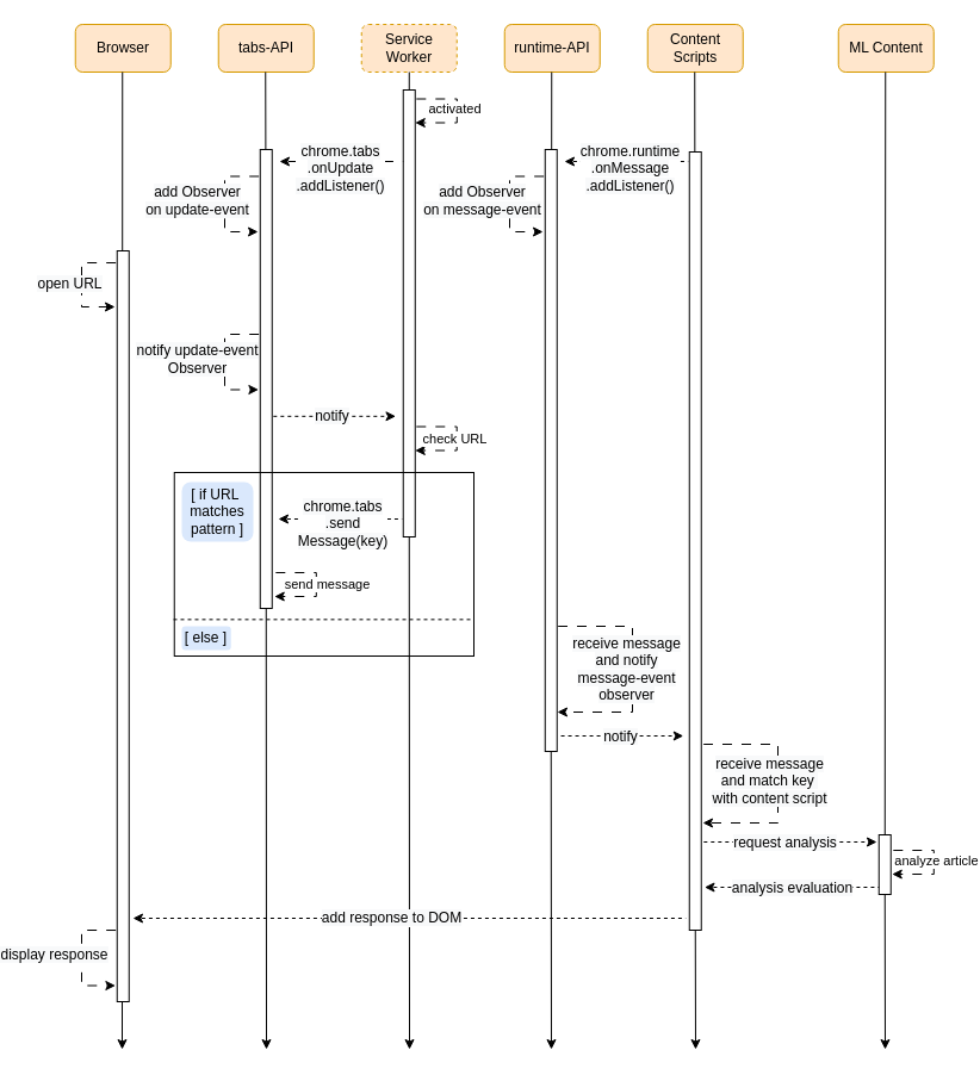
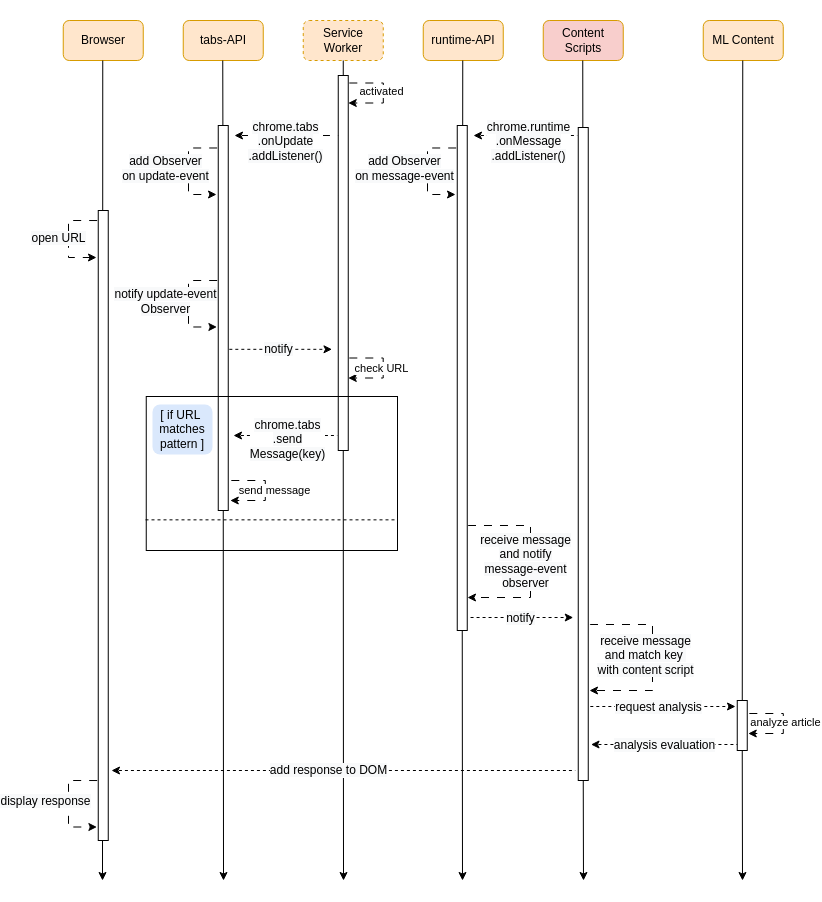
  <mxCell id="0" />
  <mxCell id="1" parent="0" />
  <mxCell id="2" value="Browser" style="rounded=1;whiteSpace=wrap;html=1;fillColor=#ffe6cc;strokeColor=#d79b00;" parent="1" vertex="1"><mxGeometry x="20.75" y="20" width="80" height="40" as="geometry" /></mxCell>
  <mxCell id="3" value="tabs-API" style="rounded=1;whiteSpace=wrap;html=1;fillColor=#ffe6cc;strokeColor=#d79b00;" parent="1" vertex="1"><mxGeometry x="140.75" y="20" width="80" height="40" as="geometry" /></mxCell>
  <mxCell id="4" value="Service Worker" style="rounded=1;whiteSpace=wrap;html=1;fillColor=#ffe6cc;strokeColor=#d79b00;dashed=1;" parent="1" vertex="1"><mxGeometry x="260.75" y="20" width="80" height="40" as="geometry" /></mxCell>
  <mxCell id="5" value="runtime-API" style="rounded=1;whiteSpace=wrap;html=1;fillColor=#ffe6cc;strokeColor=#d79b00;" parent="1" vertex="1"><mxGeometry x="380.75" y="20" width="80" height="40" as="geometry" /></mxCell>
- <mxCell id="6" value="Content Scripts" style="rounded=1;whiteSpace=wrap;html=1;fillColor=#ffe6cc;strokeColor=#d79b00;" parent="1" vertex="1"><mxGeometry x="500.75" y="20" width="80" height="40" as="geometry" /></mxCell>
+ <mxCell id="6" value="Content Scripts" style="rounded=1;whiteSpace=wrap;html=1;fillColor=#f8cecc;strokeColor=#d79b00;" parent="1" vertex="1"><mxGeometry x="500.75" y="20" width="80" height="40" as="geometry" /></mxCell>
  <mxCell id="7" value="ML Content" style="rounded=1;whiteSpace=wrap;html=1;fillColor=#ffe6cc;strokeColor=#d79b00;" parent="1" vertex="1"><mxGeometry x="660.75" y="20" width="80" height="40" as="geometry" /></mxCell>
  <mxCell id="8" value="" style="endArrow=none;html=1;rounded=0;entryX=0.5;entryY=1;entryDx=0;entryDy=0;startArrow=none;startFill=1;" parent="1" source="14" target="4" edge="1"><mxGeometry width="50" height="50" relative="1" as="geometry"><mxPoint x="301" y="600" as="sourcePoint" /><mxPoint x="492" y="280" as="targetPoint" /></mxGeometry></mxCell>
  <mxCell id="9" value="" style="endArrow=none;html=1;rounded=0;entryX=0.5;entryY=1;entryDx=0;entryDy=0;startArrow=classic;startFill=1;flowAnimation=0;orthogonal=0;comic=0;" parent="1" edge="1"><mxGeometry width="50" height="50" relative="1" as="geometry"><mxPoint x="60" y="880" as="sourcePoint" /><mxPoint x="60.25" y="60" as="targetPoint" /></mxGeometry></mxCell>
  <mxCell id="10" value="" style="endArrow=none;html=1;rounded=0;entryX=0.5;entryY=1;entryDx=0;entryDy=0;startArrow=none;startFill=1;" parent="1" source="18" edge="1"><mxGeometry width="50" height="50" relative="1" as="geometry"><mxPoint x="180.5" y="600" as="sourcePoint" /><mxPoint x="180.25" y="60" as="targetPoint" /></mxGeometry></mxCell>
  <mxCell id="11" value="" style="endArrow=none;html=1;rounded=0;entryX=0.5;entryY=1;entryDx=0;entryDy=0;startArrow=none;startFill=1;flowAnimation=0;" parent="1" edge="1"><mxGeometry width="50" height="50" relative="1" as="geometry"><mxPoint x="419.805" y="517" as="sourcePoint" /><mxPoint x="420.25" y="60" as="targetPoint" /></mxGeometry></mxCell>
  <mxCell id="12" value="" style="endArrow=none;html=1;rounded=0;entryX=0.5;entryY=1;entryDx=0;entryDy=0;startArrow=none;startFill=1;" parent="1" source="49" edge="1"><mxGeometry width="50" height="50" relative="1" as="geometry"><mxPoint x="540" y="760" as="sourcePoint" /><mxPoint x="540.25" y="60" as="targetPoint" /></mxGeometry></mxCell>
  <mxCell id="13" value="" style="endArrow=none;html=1;rounded=0;entryX=0.5;entryY=1;entryDx=0;entryDy=0;startArrow=none;startFill=1;" parent="1" source="53" edge="1"><mxGeometry width="50" height="50" relative="1" as="geometry"><mxPoint x="700" y="840" as="sourcePoint" /><mxPoint x="700.25" y="60" as="targetPoint" /></mxGeometry></mxCell>
  <mxCell id="14" value="" style="rounded=0;whiteSpace=wrap;html=1;" parent="1" vertex="1"><mxGeometry x="295.75" y="75" width="10" height="375" as="geometry" /></mxCell>
  <mxCell id="15" value="" style="endArrow=none;html=1;rounded=0;entryX=0.5;entryY=1;entryDx=0;entryDy=0;startArrow=classic;startFill=1;" parent="1" target="14" edge="1"><mxGeometry width="50" height="50" relative="1" as="geometry"><mxPoint x="301" y="880" as="sourcePoint" /><mxPoint x="300.75" y="60" as="targetPoint" /></mxGeometry></mxCell>
  <mxCell id="16" value="" style="endArrow=classic;html=1;rounded=0;edgeStyle=orthogonalEdgeStyle;startArrow=none;startFill=0;endFill=1;flowAnimation=1;" parent="1" edge="1"><mxGeometry width="50" height="50" relative="1" as="geometry"><mxPoint x="305.75" y="82.5" as="sourcePoint" /><mxPoint x="305.75" y="102.5" as="targetPoint" /><Array as="points"><mxPoint x="340.75" y="82.5" /></Array></mxGeometry></mxCell>
  <mxCell id="17" value="activated" style="edgeLabel;html=1;align=center;verticalAlign=middle;resizable=0;points=[];" parent="16" vertex="1" connectable="0"><mxGeometry x="-0.047" y="-2" relative="1" as="geometry"><mxPoint as="offset" /></mxGeometry></mxCell>
  <mxCell id="18" value="" style="rounded=0;whiteSpace=wrap;html=1;" parent="1" vertex="1"><mxGeometry x="175.75" y="125" width="10" height="385" as="geometry" /></mxCell>
  <mxCell id="19" value="" style="endArrow=none;html=1;rounded=0;entryX=0.5;entryY=1;entryDx=0;entryDy=0;startArrow=classic;startFill=1;" parent="1" target="18" edge="1"><mxGeometry width="50" height="50" relative="1" as="geometry"><mxPoint x="181" y="880" as="sourcePoint" /><mxPoint x="180.25" y="60" as="targetPoint" /></mxGeometry></mxCell>
  <mxCell id="20" value="" style="endArrow=none;html=1;rounded=0;startArrow=classic;startFill=1;flowAnimation=1;" parent="1" edge="1"><mxGeometry width="50" height="50" relative="1" as="geometry"><mxPoint x="192" y="135" as="sourcePoint" /><mxPoint x="295.75" y="135" as="targetPoint" /></mxGeometry></mxCell>
  <mxCell id="21" value="&lt;span style=&quot;font-size: 12px ; background-color: rgb(248 , 249 , 250)&quot;&gt;chrome.tabs&lt;/span&gt;&lt;br style=&quot;font-size: 12px ; background-color: rgb(248 , 249 , 250)&quot;&gt;&lt;span style=&quot;font-size: 12px ; background-color: rgb(248 , 249 , 250)&quot;&gt;.onUpdate&lt;/span&gt;&lt;br style=&quot;font-size: 12px ; background-color: rgb(248 , 249 , 250)&quot;&gt;&lt;span style=&quot;font-size: 12px ; background-color: rgb(248 , 249 , 250)&quot;&gt;.addListener()&lt;/span&gt;" style="edgeLabel;html=1;align=center;verticalAlign=middle;resizable=0;points=[];" parent="20" vertex="1" connectable="0"><mxGeometry x="-0.105" y="1" relative="1" as="geometry"><mxPoint x="4" y="6" as="offset" /></mxGeometry></mxCell>
  <mxCell id="22" value="" style="endArrow=classic;html=1;rounded=0;edgeStyle=orthogonalEdgeStyle;startArrow=none;startFill=0;endFill=1;flowAnimation=1;" parent="1" edge="1"><mxGeometry width="50" height="50" relative="1" as="geometry"><mxPoint x="175.75" y="147.49" as="sourcePoint" /><mxPoint x="174" y="194" as="targetPoint" /><Array as="points"><mxPoint x="146" y="147" /><mxPoint x="146" y="194" /></Array></mxGeometry></mxCell>
  <mxCell id="23" value="&lt;span style=&quot;font-size: 12px ; background-color: rgb(248 , 249 , 250)&quot;&gt;add Observer &lt;br&gt;on update-event&lt;/span&gt;" style="edgeLabel;html=1;align=center;verticalAlign=middle;resizable=0;points=[];" parent="22" vertex="1" connectable="0"><mxGeometry x="-0.047" y="-2" relative="1" as="geometry"><mxPoint x="-22" as="offset" /></mxGeometry></mxCell>
  <mxCell id="24" value="" style="rounded=0;whiteSpace=wrap;html=1;" parent="1" vertex="1"><mxGeometry x="414.75" y="125" width="10" height="505" as="geometry" /></mxCell>
  <mxCell id="25" value="" style="endArrow=none;html=1;rounded=0;startArrow=classic;startFill=1;dashed=1;flowAnimation=1;" parent="1" edge="1"><mxGeometry width="50" height="50" relative="1" as="geometry"><mxPoint x="431" y="135" as="sourcePoint" /><mxPoint x="534.75" y="135" as="targetPoint" /></mxGeometry></mxCell>
  <mxCell id="26" value="&lt;span style=&quot;font-size: 12px ; background-color: rgb(248 , 249 , 250)&quot;&gt;chrome.runtime&lt;/span&gt;&lt;br style=&quot;font-size: 12px ; background-color: rgb(248 , 249 , 250)&quot;&gt;&lt;span style=&quot;font-size: 12px ; background-color: rgb(248 , 249 , 250)&quot;&gt;.onMessage&lt;/span&gt;&lt;br style=&quot;font-size: 12px ; background-color: rgb(248 , 249 , 250)&quot;&gt;&lt;span style=&quot;font-size: 12px ; background-color: rgb(248 , 249 , 250)&quot;&gt;.addListener()&lt;/span&gt;" style="edgeLabel;html=1;align=center;verticalAlign=middle;resizable=0;points=[];" parent="25" vertex="1" connectable="0"><mxGeometry x="-0.105" y="1" relative="1" as="geometry"><mxPoint x="8" y="6" as="offset" /></mxGeometry></mxCell>
  <mxCell id="27" value="" style="endArrow=classic;html=1;rounded=0;edgeStyle=orthogonalEdgeStyle;startArrow=none;startFill=0;endFill=1;flowAnimation=1;" parent="1" edge="1"><mxGeometry width="50" height="50" relative="1" as="geometry"><mxPoint x="414.75" y="147.49" as="sourcePoint" /><mxPoint x="413" y="194" as="targetPoint" /><Array as="points"><mxPoint x="385" y="148" /><mxPoint x="385" y="194" /></Array></mxGeometry></mxCell>
  <mxCell id="28" value="&lt;span style=&quot;font-size: 12px ; background-color: rgb(248 , 249 , 250)&quot;&gt;add Observer &lt;br&gt;on message-event&lt;/span&gt;" style="edgeLabel;html=1;align=center;verticalAlign=middle;resizable=0;points=[];" parent="27" vertex="1" connectable="0"><mxGeometry x="-0.047" y="-2" relative="1" as="geometry"><mxPoint x="-22" as="offset" /></mxGeometry></mxCell>
  <mxCell id="29" value="" style="rounded=0;whiteSpace=wrap;html=1;" parent="1" vertex="1"><mxGeometry x="55.75" y="210" width="10" height="630" as="geometry" /></mxCell>
  <mxCell id="30" value="" style="endArrow=classic;html=1;rounded=0;edgeStyle=orthogonalEdgeStyle;startArrow=none;startFill=0;endFill=1;flowAnimation=1;" parent="1" edge="1"><mxGeometry width="50" height="50" relative="1" as="geometry"><mxPoint x="55.75" y="220.04" as="sourcePoint" /><mxPoint x="54" y="257" as="targetPoint" /><Array as="points"><mxPoint x="26" y="220" /><mxPoint x="26" y="257" /></Array></mxGeometry></mxCell>
  <mxCell id="31" value="&lt;span style=&quot;font-size: 12px ; background-color: rgb(248 , 249 , 250)&quot;&gt;open URL&lt;/span&gt;" style="edgeLabel;html=1;align=center;verticalAlign=middle;resizable=0;points=[];" parent="30" vertex="1" connectable="0"><mxGeometry x="-0.047" y="-2" relative="1" as="geometry"><mxPoint x="-9" y="2" as="offset" /></mxGeometry></mxCell>
  <mxCell id="32" value="" style="endArrow=classic;html=1;rounded=0;edgeStyle=orthogonalEdgeStyle;startArrow=none;startFill=0;endFill=1;entryX=-0.135;entryY=0.726;entryDx=0;entryDy=0;entryPerimeter=0;flowAnimation=1;" parent="1" edge="1"><mxGeometry width="50" height="50" relative="1" as="geometry"><mxPoint x="175.75" y="280" as="sourcePoint" /><mxPoint x="174.4" y="326.48" as="targetPoint" /><Array as="points"><mxPoint x="146" y="280.51" /><mxPoint x="146" y="326.51" /></Array></mxGeometry></mxCell>
  <mxCell id="33" value="&lt;span style=&quot;font-size: 12px ; background-color: rgb(248 , 249 , 250)&quot;&gt;notify update-event &lt;br&gt;Observer&lt;/span&gt;" style="edgeLabel;html=1;align=center;verticalAlign=middle;resizable=0;points=[];" parent="32" vertex="1" connectable="0"><mxGeometry x="-0.047" y="-2" relative="1" as="geometry"><mxPoint x="-22" as="offset" /></mxGeometry></mxCell>
  <mxCell id="34" value="" style="endArrow=classic;html=1;rounded=0;edgeStyle=orthogonalEdgeStyle;startArrow=none;startFill=0;endFill=1;flowAnimation=1;" parent="1" edge="1"><mxGeometry width="50" height="50" relative="1" as="geometry"><mxPoint x="305.74" y="357.5" as="sourcePoint" /><mxPoint x="305.74" y="377.5" as="targetPoint" /><Array as="points"><mxPoint x="340.74" y="357.5" /></Array></mxGeometry></mxCell>
  <mxCell id="35" value="check URL" style="edgeLabel;html=1;align=center;verticalAlign=middle;resizable=0;points=[];" parent="34" vertex="1" connectable="0"><mxGeometry x="-0.047" y="-2" relative="1" as="geometry"><mxPoint y="2" as="offset" /></mxGeometry></mxCell>
  <mxCell id="36" value="" style="endArrow=classic;html=1;rounded=0;startArrow=none;startFill=0;endFill=1;dashed=1;flowAnimation=1;" parent="1" edge="1"><mxGeometry width="50" height="50" relative="1" as="geometry"><mxPoint x="185.75" y="348.82" as="sourcePoint" /><mxPoint x="289.5" y="348.82" as="targetPoint" /></mxGeometry></mxCell>
  <mxCell id="37" value="&lt;span style=&quot;font-size: 12px ; background-color: rgb(248 , 249 , 250)&quot;&gt;notify&lt;/span&gt;" style="edgeLabel;html=1;align=center;verticalAlign=middle;resizable=0;points=[];" parent="36" vertex="1" connectable="0"><mxGeometry x="-0.105" y="1" relative="1" as="geometry"><mxPoint x="4" y="1" as="offset" /></mxGeometry></mxCell>
  <mxCell id="38" value="" style="endArrow=none;html=1;rounded=0;startArrow=classic;startFill=1;dashed=1;flowAnimation=1;" parent="1" edge="1"><mxGeometry width="50" height="50" relative="1" as="geometry"><mxPoint x="191" y="435" as="sourcePoint" /><mxPoint x="294.75" y="435" as="targetPoint" /></mxGeometry></mxCell>
  <mxCell id="39" value="&lt;span style=&quot;font-size: 12px ; background-color: rgb(248 , 249 , 250)&quot;&gt;chrome.tabs&lt;/span&gt;&lt;br style=&quot;font-size: 12px ; background-color: rgb(248 , 249 , 250)&quot;&gt;&lt;span style=&quot;font-size: 12px ; background-color: rgb(248 , 249 , 250)&quot;&gt;.send&lt;br&gt;Message(key)&lt;/span&gt;" style="edgeLabel;html=1;align=center;verticalAlign=middle;resizable=0;points=[];" parent="38" vertex="1" connectable="0"><mxGeometry x="-0.105" y="1" relative="1" as="geometry"><mxPoint x="7" y="4" as="offset" /></mxGeometry></mxCell>
  <mxCell id="40" value="" style="rounded=0;whiteSpace=wrap;html=1;fillColor=none;" parent="1" vertex="1"><mxGeometry x="103.75" y="396" width="251.25" height="154" as="geometry" /></mxCell>
  <mxCell id="41" value="" style="endArrow=none;dashed=1;html=1;rounded=0;exitX=-0.003;exitY=0.801;exitDx=0;exitDy=0;entryX=0.998;entryY=0.801;entryDx=0;entryDy=0;exitPerimeter=0;entryPerimeter=0;" parent="1" source="40" target="40" edge="1"><mxGeometry width="50" height="50" relative="1" as="geometry"><mxPoint x="162" y="540" as="sourcePoint" /><mxPoint x="212" y="490" as="targetPoint" /><Array as="points" /></mxGeometry></mxCell>
  <mxCell id="42" value="" style="endArrow=classic;html=1;rounded=0;edgeStyle=orthogonalEdgeStyle;startArrow=none;startFill=0;endFill=1;flowAnimation=1;" parent="1" edge="1"><mxGeometry width="50" height="50" relative="1" as="geometry"><mxPoint x="187.75" y="480" as="sourcePoint" /><mxPoint x="187.75" y="500" as="targetPoint" /><Array as="points"><mxPoint x="222.75" y="480" /></Array></mxGeometry></mxCell>
  <mxCell id="43" value="send message" style="edgeLabel;html=1;align=center;verticalAlign=middle;resizable=0;points=[];" parent="42" vertex="1" connectable="0"><mxGeometry x="-0.047" y="-2" relative="1" as="geometry"><mxPoint x="11" y="2" as="offset" /></mxGeometry></mxCell>
  <mxCell id="44" value="" style="endArrow=classic;html=1;rounded=0;edgeStyle=orthogonalEdgeStyle;startArrow=none;startFill=0;endFill=1;exitX=1.092;exitY=0.082;exitDx=0;exitDy=0;exitPerimeter=0;flowAnimation=1;" parent="1" edge="1"><mxGeometry width="50" height="50" relative="1" as="geometry"><mxPoint x="425.67" y="526.266" as="sourcePoint" /><mxPoint x="425" y="597" as="targetPoint" /><Array as="points"><mxPoint x="488" y="525" /><mxPoint x="488" y="597" /><mxPoint x="425" y="597" /></Array></mxGeometry></mxCell>
  <mxCell id="45" value="&lt;span style=&quot;font-size: 12px ; background-color: rgb(248 , 249 , 250)&quot;&gt;receive message &lt;br&gt;and notify &lt;br&gt;message-event &lt;br&gt;observer&lt;/span&gt;" style="edgeLabel;html=1;align=center;verticalAlign=middle;resizable=0;points=[];" parent="44" vertex="1" connectable="0"><mxGeometry x="-0.047" y="-2" relative="1" as="geometry"><mxPoint x="-4" y="4" as="offset" /></mxGeometry></mxCell>
  <mxCell id="46" value="" style="endArrow=none;html=1;rounded=0;entryX=0.5;entryY=1;entryDx=0;entryDy=0;startArrow=classic;startFill=1;" parent="1" edge="1"><mxGeometry width="50" height="50" relative="1" as="geometry"><mxPoint x="420" y="880" as="sourcePoint" /><mxPoint x="419.75" y="630" as="targetPoint" /></mxGeometry></mxCell>
  <mxCell id="47" value="" style="endArrow=classic;html=1;rounded=0;startArrow=none;startFill=0;endFill=1;dashed=1;flowAnimation=1;" parent="1" edge="1"><mxGeometry width="50" height="50" relative="1" as="geometry"><mxPoint x="427" y="617" as="sourcePoint" /><mxPoint x="530.75" y="617" as="targetPoint" /></mxGeometry></mxCell>
  <mxCell id="48" value="&lt;span style=&quot;font-size: 12px ; background-color: rgb(248 , 249 , 250)&quot;&gt;notify&lt;/span&gt;" style="edgeLabel;html=1;align=center;verticalAlign=middle;resizable=0;points=[];" parent="47" vertex="1" connectable="0"><mxGeometry x="-0.105" y="1" relative="1" as="geometry"><mxPoint x="4" y="1" as="offset" /></mxGeometry></mxCell>
  <mxCell id="49" value="" style="rounded=0;whiteSpace=wrap;html=1;" parent="1" vertex="1"><mxGeometry x="535.75" y="127" width="10" height="653" as="geometry" /></mxCell>
  <mxCell id="50" value="" style="endArrow=none;html=1;rounded=0;entryX=0.5;entryY=1;entryDx=0;entryDy=0;startArrow=classic;startFill=1;" parent="1" target="49" edge="1"><mxGeometry width="50" height="50" relative="1" as="geometry"><mxPoint x="541" y="880" as="sourcePoint" /><mxPoint x="540.25" y="60" as="targetPoint" /></mxGeometry></mxCell>
  <mxCell id="51" value="" style="endArrow=classic;html=1;rounded=0;edgeStyle=orthogonalEdgeStyle;startArrow=none;startFill=0;endFill=1;exitX=1.092;exitY=0.082;exitDx=0;exitDy=0;exitPerimeter=0;flowAnimation=1;" parent="1" edge="1"><mxGeometry width="50" height="50" relative="1" as="geometry"><mxPoint x="547.67" y="625.266" as="sourcePoint" /><mxPoint x="547" y="690" as="targetPoint" /><Array as="points"><mxPoint x="548" y="624" /><mxPoint x="610" y="624" /><mxPoint x="610" y="690" /></Array></mxGeometry></mxCell>
  <mxCell id="52" value="&lt;span style=&quot;font-size: 12px ; background-color: rgb(248 , 249 , 250)&quot;&gt;receive message &lt;br&gt;and match key&amp;nbsp;&lt;br&gt;with content script&lt;br&gt;&lt;/span&gt;" style="edgeLabel;html=1;align=center;verticalAlign=middle;resizable=0;points=[];" parent="51" vertex="1" connectable="0"><mxGeometry x="-0.047" y="-2" relative="1" as="geometry"><mxPoint x="-6" y="2" as="offset" /></mxGeometry></mxCell>
  <mxCell id="53" value="" style="rounded=0;whiteSpace=wrap;html=1;" parent="1" vertex="1"><mxGeometry x="694.75" y="700" width="10" height="50" as="geometry" /></mxCell>
  <mxCell id="54" value="" style="endArrow=none;html=1;rounded=0;entryX=0.5;entryY=1;entryDx=0;entryDy=0;startArrow=classic;startFill=1;" parent="1" target="53" edge="1"><mxGeometry width="50" height="50" relative="1" as="geometry"><mxPoint x="700" y="880" as="sourcePoint" /><mxPoint x="700.25" y="60" as="targetPoint" /></mxGeometry></mxCell>
  <mxCell id="55" value="" style="endArrow=classic;html=1;rounded=0;edgeStyle=orthogonalEdgeStyle;startArrow=none;startFill=0;endFill=1;flowAnimation=1;" parent="1" edge="1"><mxGeometry width="50" height="50" relative="1" as="geometry"><mxPoint x="705.75" y="713" as="sourcePoint" /><mxPoint x="705.75" y="733" as="targetPoint" /><Array as="points"><mxPoint x="740.75" y="713" /></Array></mxGeometry></mxCell>
  <mxCell id="56" value="analyze article" style="edgeLabel;html=1;align=center;verticalAlign=middle;resizable=0;points=[];" parent="55" vertex="1" connectable="0"><mxGeometry x="-0.047" y="-2" relative="1" as="geometry"><mxPoint x="4" y="1" as="offset" /></mxGeometry></mxCell>
  <mxCell id="57" value="" style="endArrow=classic;html=1;rounded=0;startArrow=none;startFill=0;endFill=1;dashed=1;flowAnimation=1;" parent="1" edge="1"><mxGeometry width="50" height="50" relative="1" as="geometry"><mxPoint x="546.75" y="706" as="sourcePoint" /><mxPoint x="693" y="706" as="targetPoint" /></mxGeometry></mxCell>
  <mxCell id="58" value="&lt;span style=&quot;font-size: 12px ; background-color: rgb(248 , 249 , 250)&quot;&gt;request analysis&lt;/span&gt;" style="edgeLabel;html=1;align=center;verticalAlign=middle;resizable=0;points=[];" parent="57" vertex="1" connectable="0"><mxGeometry x="-0.105" y="1" relative="1" as="geometry"><mxPoint x="4" y="1" as="offset" /></mxGeometry></mxCell>
  <mxCell id="59" value="" style="endArrow=none;html=1;rounded=0;startArrow=classic;startFill=1;endFill=0;dashed=1;flowAnimation=1;" parent="1" edge="1"><mxGeometry width="50" height="50" relative="1" as="geometry"><mxPoint x="548.5" y="744" as="sourcePoint" /><mxPoint x="694.75" y="744" as="targetPoint" /></mxGeometry></mxCell>
  <mxCell id="60" value="&lt;span style=&quot;font-size: 12px ; background-color: rgb(248 , 249 , 250)&quot;&gt;analysis evaluation&lt;/span&gt;" style="edgeLabel;html=1;align=center;verticalAlign=middle;resizable=0;points=[];" parent="59" vertex="1" connectable="0"><mxGeometry x="-0.105" y="1" relative="1" as="geometry"><mxPoint x="8" y="1" as="offset" /></mxGeometry></mxCell>
  <mxCell id="61" value="" style="endArrow=none;html=1;rounded=0;startArrow=classic;startFill=1;endFill=0;dashed=1;flowAnimation=1;" parent="1" edge="1"><mxGeometry width="50" height="50" relative="1" as="geometry"><mxPoint x="69" y="770" as="sourcePoint" /><mxPoint x="532.75" y="770" as="targetPoint" /></mxGeometry></mxCell>
  <mxCell id="62" value="&lt;span style=&quot;font-size: 12px ; background-color: rgb(248 , 249 , 250)&quot;&gt;add response to DOM&lt;/span&gt;" style="edgeLabel;html=1;align=center;verticalAlign=middle;resizable=0;points=[];" parent="61" vertex="1" connectable="0"><mxGeometry x="-0.105" y="1" relative="1" as="geometry"><mxPoint x="8" as="offset" /></mxGeometry></mxCell>
  <mxCell id="63" value="" style="endArrow=classic;html=1;rounded=0;edgeStyle=orthogonalEdgeStyle;startArrow=none;startFill=0;endFill=1;entryX=-0.135;entryY=0.726;entryDx=0;entryDy=0;entryPerimeter=0;flowAnimation=1;" parent="1" edge="1"><mxGeometry width="50" height="50" relative="1" as="geometry"><mxPoint x="55.75" y="780.04" as="sourcePoint" /><mxPoint x="54.4" y="826.52" as="targetPoint" /><Array as="points"><mxPoint x="26" y="780.55" /><mxPoint x="26" y="826.55" /></Array></mxGeometry></mxCell>
  <mxCell id="64" value="&lt;span style=&quot;font-size: 12px ; background-color: rgb(248 , 249 , 250)&quot;&gt;display response&lt;/span&gt;" style="edgeLabel;html=1;align=center;verticalAlign=middle;resizable=0;points=[];" parent="63" vertex="1" connectable="0"><mxGeometry x="-0.047" y="-2" relative="1" as="geometry"><mxPoint x="-22" as="offset" /></mxGeometry></mxCell>
- <mxCell id="65" value="[ else ]" style="rounded=1;whiteSpace=wrap;html=1;fillColor=#dae8fc;strokeColor=none;" parent="1" vertex="1"><mxGeometry x="110" y="525" width="41.25" height="20" as="geometry" /></mxCell>
  <mxCell id="66" value="[ if URL&amp;nbsp;&lt;br&gt;matches&lt;br&gt;pattern ]" style="rounded=1;whiteSpace=wrap;html=1;fillColor=#dae8fc;strokeColor=none;" parent="1" vertex="1"><mxGeometry x="110" y="404" width="60" height="50" as="geometry" /></mxCell>
